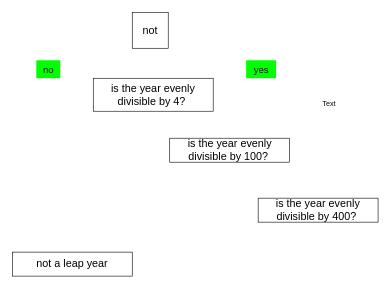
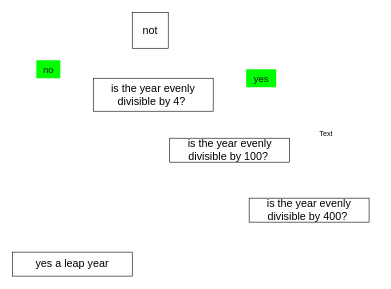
  <mxCell id="0" />
  <mxCell id="1" parent="0" />
  <mxCell id="2" value="&lt;font style=&quot;font-size: 18px;&quot;&gt;not&lt;/font&gt;" style="whiteSpace=wrap;html=1;aspect=fixed;" vertex="1" parent="1"><mxGeometry x="220" width="60" height="60" as="geometry" y="20" /></mxCell>
  <mxCell id="3" value="&lt;font style=&quot;font-size: 18px;&quot;&gt;is the year evenly divisible by 4?&amp;nbsp;&lt;/font&gt;" style="rounded=0;whiteSpace=wrap;html=1;" vertex="1" parent="1"><mxGeometry x="155" y="130" width="200" height="55" as="geometry" /></mxCell>
- <mxCell id="4" value="&lt;font style=&quot;font-size: 16px;&quot; color=&quot;#1a1a1a&quot;&gt;yes&lt;/font&gt;" style="text;html=1;align=center;verticalAlign=middle;resizable=0;points=[];autosize=1;strokeColor=none;fillColor=#00FF00;" vertex="1" parent="1"><mxGeometry x="410" y="100" width="50" height="30" as="geometry" /></mxCell>
- <mxCell id="5" value="Text" style="text;html=1;align=center;verticalAlign=middle;resizable=0;points=[];autosize=1;strokeColor=none;fillColor=none;" vertex="1" parent="1"><mxGeometry x="522.5" y="158" width="50" height="30" as="geometry" /></mxCell>
+ <mxCell id="4" value="&lt;font style=&quot;font-size: 16px;&quot; color=&quot;#1a1a1a&quot;&gt;yes&lt;/font&gt;" style="text;html=1;align=center;verticalAlign=middle;resizable=0;points=[];autosize=1;strokeColor=none;fillColor=#00FF00;" vertex="1" parent="1"><mxGeometry x="410" y="115" width="50" height="30" as="geometry" /></mxCell>
+ <mxCell id="5" value="Text" style="text;html=1;align=center;verticalAlign=middle;resizable=0;points=[];autosize=1;strokeColor=none;fillColor=none;" vertex="1" parent="1"><mxGeometry x="517.5" y="208" width="50" height="30" as="geometry" /></mxCell>
  <mxCell id="6" value="&lt;font style=&quot;font-size: 16px;&quot; color=&quot;#1a1a1a&quot;&gt;no&lt;/font&gt;" style="text;html=1;align=center;verticalAlign=middle;resizable=0;points=[];autosize=1;strokeColor=none;fillColor=#00FF00;" vertex="1" parent="1"><mxGeometry x="60" y="100" width="40" height="30" as="geometry" /></mxCell>
  <mxCell id="7" value="&lt;font style=&quot;font-size: 18px;&quot;&gt;is the year evenly divisible by 100?&amp;nbsp;&lt;/font&gt;" style="rounded=0;whiteSpace=wrap;html=1;" vertex="1" parent="1"><mxGeometry x="282.5" y="230" width="200" height="40" as="geometry" /></mxCell>
- <mxCell id="8" value="&lt;font style=&quot;font-size: 18px;&quot;&gt;is the year evenly divisible by 400?&amp;nbsp;&lt;/font&gt;" style="rounded=0;whiteSpace=wrap;html=1;" vertex="1" parent="1"><mxGeometry x="430" y="330" width="200" height="40" as="geometry" /></mxCell>
- <mxCell id="9" value="&lt;font style=&quot;font-size: 18px;&quot;&gt;not a leap year&lt;/font&gt;" style="rounded=0;whiteSpace=wrap;html=1;" vertex="1" parent="1"><mxGeometry x="20" y="420" width="200" height="40" as="geometry" /></mxCell>
+ <mxCell id="8" value="&lt;font style=&quot;font-size: 18px;&quot;&gt;is the year evenly divisible by 400?&amp;nbsp;&lt;/font&gt;" style="rounded=0;whiteSpace=wrap;html=1;" vertex="1" parent="1"><mxGeometry x="415" y="330" width="200" height="40" as="geometry" /></mxCell>
+ <mxCell id="9" value="&lt;font style=&quot;font-size: 18px;&quot;&gt;yes a leap year&lt;/font&gt;" style="rounded=0;whiteSpace=wrap;html=1;" vertex="1" parent="1"><mxGeometry x="20" y="420" width="200" height="40" as="geometry" /></mxCell>
